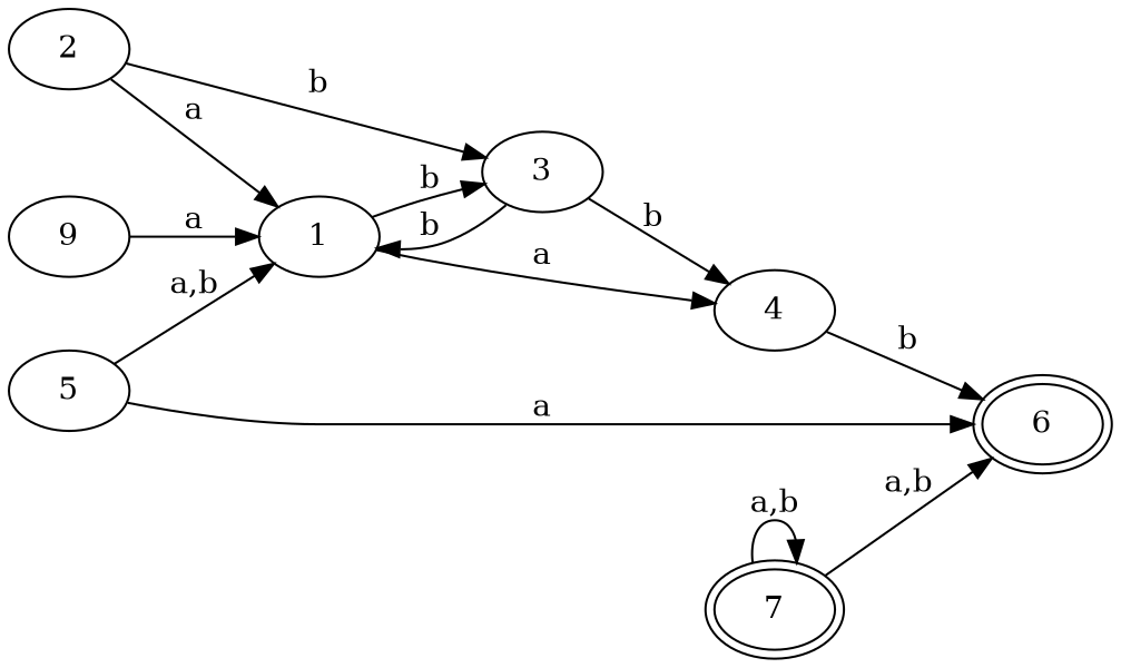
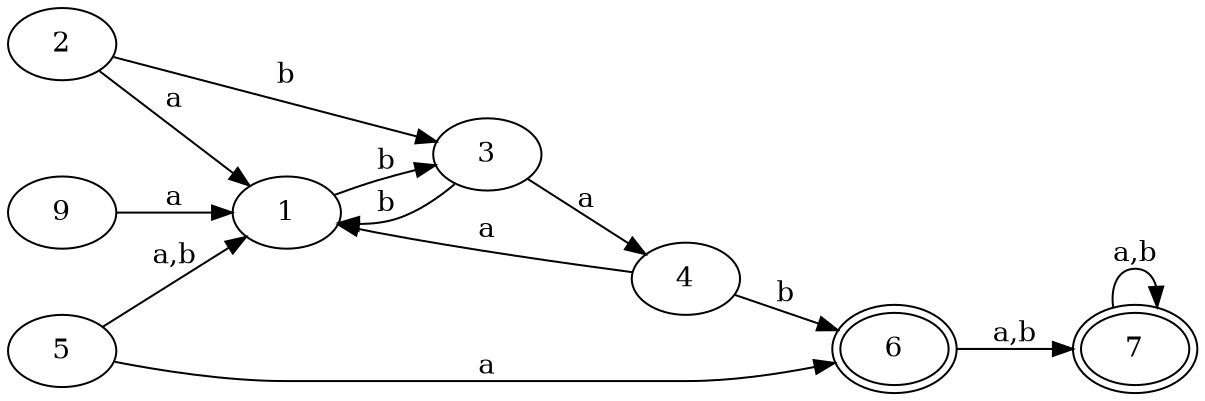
  digraph {
    ordering=out
    rankdir=LR
    n1 [label=9]
    n2 [label=1]
    n3 [label=3]
    n4 [label=2]
    n5 [label=4]
    n6 [label=6 peripheries=2]
    n7 [label=5]
    n8 [label=7 peripheries=2]
    n1 -> n2 [label=a]
    n2 -> n3 [label=b]
    n3 -> n2 [label=b]
-   n3 -> n5 [label=b]
+   n3 -> n5 [label=a]
    n4 -> n2 [label=a]
    n4 -> n3 [label=b]
-   n2 -> n5 [label=a]
+   n5 -> n2 [label=a]
    n5 -> n6 [label=b]
-   n8 -> n6 [label="a,b"]
+   n6 -> n8 [label="a,b"]
    n7 -> n2 [label="a,b"]
    n7 -> n6 [label=a]
    n8 -> n8 [label="a,b"]
  }
